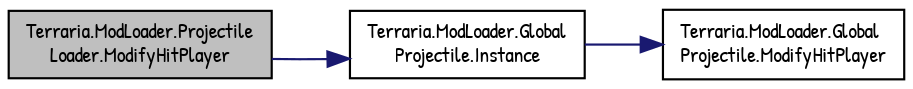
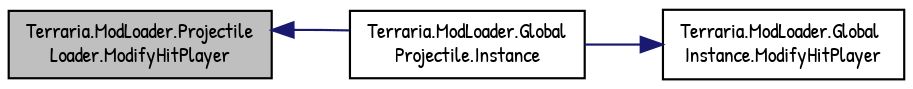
  digraph {
    fontname="Patrick Hand"
    rankdir=LR
    node [color=black fillcolor=white fontname="Patrick Hand" fontsize=10 shape=record style=filled]
    edge [color=midnightblue fontname="Patrick Hand" fontsize=10 labelfontname=Helvetica labelfontsize=10 style=solid]
    n1 [fillcolor=grey75 fontcolor=black height=0.2 label="Terraria.ModLoader.Projectile\lLoader.ModifyHitPlayer" width=0.4]
    n2 [height=0.2 label="Terraria.ModLoader.Global\lProjectile.Instance" width=0.4]
-   n3 [height=0.2 label="Terraria.ModLoader.Global\lProjectile.ModifyHitPlayer" width=0.4]
-   n1 -> n2
+   n3 [height=0.2 label="Terraria.ModLoader.Global\lInstance.ModifyHitPlayer" width=0.4]
+   n2 -> n1
    n2 -> n3
  }
